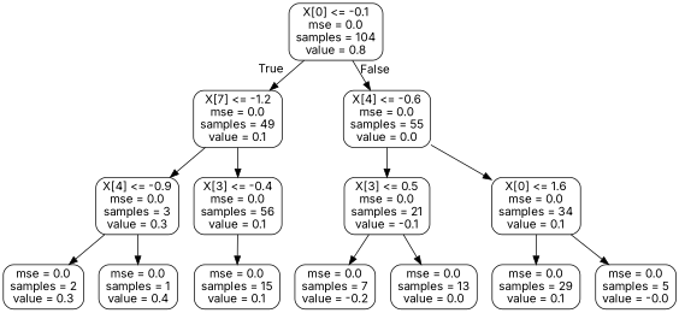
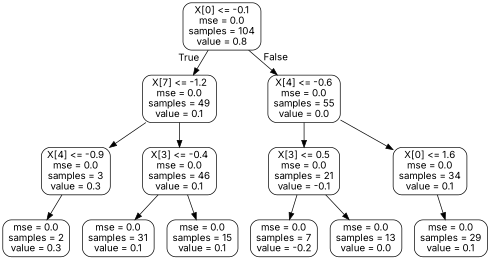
  digraph {
    fontname=Inter
    node [color=black fontname=Inter shape=box style=rounded]
    edge [fontname=Inter]
    n1 [label="X[0] <= -0.1\nmse = 0.0\nsamples = 104\nvalue = 0.8"]
    n2 [label="X[7] <= -1.2\nmse = 0.0\nsamples = 49\nvalue = 0.1"]
    n3 [label="X[4] <= -0.6\nmse = 0.0\nsamples = 55\nvalue = 0.0"]
    n4 [label="X[4] <= -0.9\nmse = 0.0\nsamples = 3\nvalue = 0.3"]
-   n5 [label="X[3] <= -0.4\nmse = 0.0\nsamples = 56\nvalue = 0.1"]
+   n5 [label="X[3] <= -0.4\nmse = 0.0\nsamples = 46\nvalue = 0.1"]
    n6 [label="X[3] <= 0.5\nmse = 0.0\nsamples = 21\nvalue = -0.1"]
    n7 [label="X[0] <= 1.6\nmse = 0.0\nsamples = 34\nvalue = 0.1"]
    n8 [label="mse = 0.0\nsamples = 2\nvalue = 0.3"]
-   n9 [label="mse = 0.0\nsamples = 1\nvalue = 0.4"]
+   n10 [label="mse = 0.0\nsamples = 31\nvalue = 0.1"]
    n11 [label="mse = 0.0\nsamples = 15\nvalue = 0.1"]
    n12 [label="mse = 0.0\nsamples = 7\nvalue = -0.2"]
    n13 [label="mse = 0.0\nsamples = 13\nvalue = 0.0"]
    n14 [label="mse = 0.0\nsamples = 29\nvalue = 0.1"]
-   n15 [label="mse = 0.0\nsamples = 5\nvalue = -0.0"]
    n1 -> n2 [headlabel=True labelangle=45 labeldistance=2.5]
    n1 -> n3 [headlabel=False labelangle=-45 labeldistance=2.5]
    n2 -> n4
    n2 -> n5
    n3 -> n6
    n3 -> n7
    n4 -> n8
-   n4 -> n9
+   n5 -> n10
    n5 -> n11
    n6 -> n12
    n6 -> n13
    n7 -> n14
-   n7 -> n15
  }
